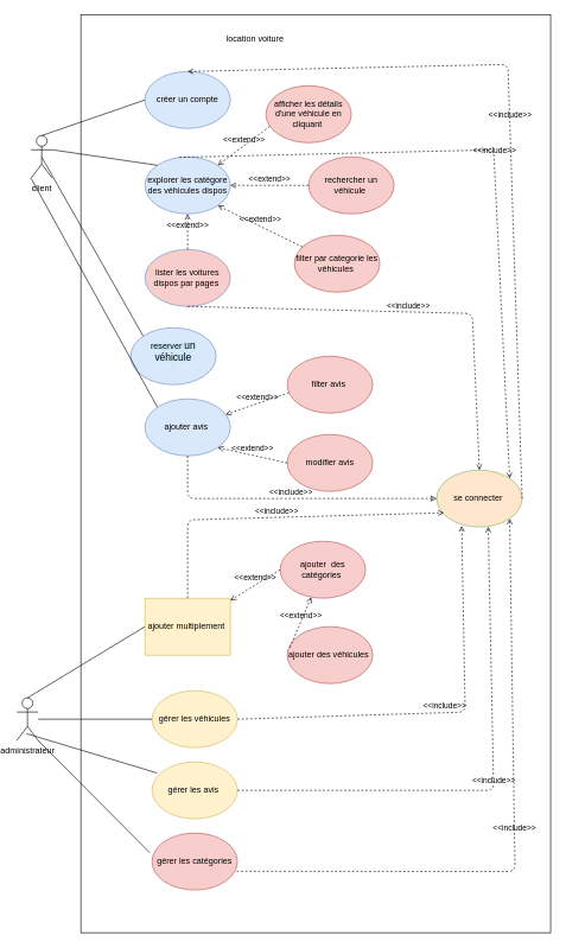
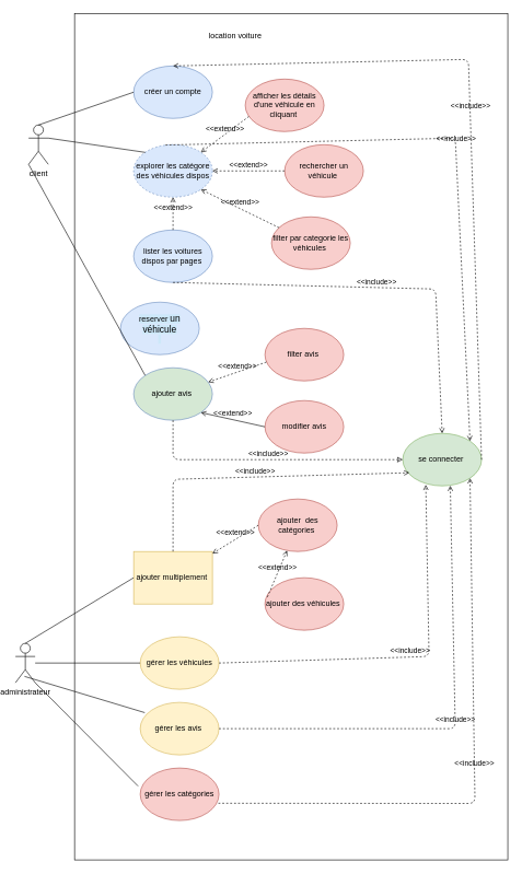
  <mxCell id="0" />
  <mxCell id="1" parent="0" />
  <mxCell id="2" value="&lt;span style=&quot;color: rgba(0, 0, 0, 0); font-family: monospace; font-size: 0px; text-align: start;&quot;&gt;%3CmxGraphModel%3E%3Croot%3E%3CmxCell%20id%3D%220%22%2F%3E%3CmxCell%20id%3D%221%22%20parent%3D%220%22%2F%3E%3CmxCell%20id%3D%222%22%20value%3D%22reserver%26amp%3Bnbsp%3B%26lt%3Bspan%20style%3D%26quot%3Bfont-family%3A%20%26amp%3Bquot%3BNunito%20Sans%26amp%3Bquot%3B%2C%20sans-serif%3B%20font-size%3A%2014px%3B%20text-align%3A%20start%3B%20background-color%3A%20rgb(255%2C%20255%2C%20255)%3B%26quot%3B%26gt%3Bun%20v%C3%A9hicule%26lt%3B%2Fspan%26gt%3B%26lt%3Bbr%26gt%3B%26amp%3Bnbsp%3B%22%20style%3D%22ellipse%3BwhiteSpace%3Dwrap%3Bhtml%3D1%3B%22%20vertex%3D%221%22%20parent%3D%221%22%3E%3CmxGeometry%20x%3D%22230%22%20y%3D%22330%22%20width%3D%22120%22%20height%3D%2280%22%20as%3D%22geometry%22%2F%3E%3C%2FmxCell%3E%3C%2Froot%3E%3C%2FmxGraphModel%3E&lt;/span&gt;" style="rounded=0;whiteSpace=wrap;html=1;" vertex="1" parent="1"><mxGeometry x="110" y="20" width="660" height="1290" as="geometry" /></mxCell>
  <mxCell id="3" value="location voiture" style="text;html=1;strokeColor=none;fillColor=none;align=center;verticalAlign=middle;whiteSpace=wrap;rounded=0;" vertex="1" parent="1"><mxGeometry x="310" y="40" width="90" height="30" as="geometry" /></mxCell>
  <mxCell id="4" value="client" style="shape=umlActor;verticalLabelPosition=bottom;verticalAlign=top;html=1;outlineConnect=0;" vertex="1" parent="1"><mxGeometry x="40" y="190" width="30" height="60" as="geometry" /></mxCell>
  <mxCell id="5" value="créer un compte" style="ellipse;whiteSpace=wrap;html=1;fillColor=#dae8fc;strokeColor=#6c8ebf;" vertex="1" parent="1"><mxGeometry x="200" y="100" width="120" height="80" as="geometry" /></mxCell>
- <mxCell id="6" value="explorer les catégore des véhicules dispos" style="ellipse;whiteSpace=wrap;html=1;fillColor=#dae8fc;strokeColor=#6c8ebf;" vertex="1" parent="1"><mxGeometry x="200" y="220" width="120" height="80" as="geometry" /></mxCell>
+ <mxCell id="6" value="explorer les catégore des véhicules dispos" style="ellipse;whiteSpace=wrap;html=1;fillColor=#dae8fc;strokeColor=#6c8ebf;dashed=1;" vertex="1" parent="1"><mxGeometry x="200" y="220" width="120" height="80" as="geometry" /></mxCell>
  <mxCell id="7" value="afficher les détails d'une véhicule en cliquant&amp;nbsp;&lt;span style=&quot;color: rgba(0, 0, 0, 0); font-family: monospace; font-size: 0px; text-align: start;&quot;&gt;%3CmxGraphModel%3E%3Croot%3E%3CmxCell%20id%3D%220%22%2F%3E%3CmxCell%20id%3D%221%22%20parent%3D%220%22%2F%3E%3CmxCell%20id%3D%222%22%20value%3D%22%22%20style%3D%22ellipse%3BwhiteSpace%3Dwrap%3Bhtml%3D1%3B%22%20vertex%3D%221%22%20parent%3D%221%22%3E%3CmxGeometry%20x%3D%22230%22%20y%3D%22140%22%20width%3D%22120%22%20height%3D%2280%22%20as%3D%22geometry%22%2F%3E%3C%2FmxCell%3E%3C%2Froot%3E%3C%2FmxGraphModel%3E&lt;/span&gt;" style="ellipse;whiteSpace=wrap;html=1;fillColor=#f8cecc;strokeColor=#b85450;" vertex="1" parent="1"><mxGeometry x="370" y="120" width="120" height="80" as="geometry" /></mxCell>
  <mxCell id="8" value="rechercher un véhicule&amp;nbsp;&lt;span style=&quot;color: rgba(0, 0, 0, 0); font-family: monospace; font-size: 0px; text-align: start;&quot;&gt;%3CmxGraphModel%3E%3Croot%3E%3CmxCell%20id%3D%220%22%2F%3E%3CmxCell%20id%3D%221%22%20parent%3D%220%22%2F%3E%3CmxCell%20id%3D%222%22%20value%3D%22reserver%26amp%3Bnbsp%3B%26lt%3Bspan%20style%3D%26quot%3Bfont-family%3A%20%26amp%3Bquot%3BNunito%20Sans%26amp%3Bquot%3B%2C%20sans-serif%3B%20font-size%3A%2014px%3B%20text-align%3A%20start%3B%20background-color%3A%20rgb(255%2C%20255%2C%20255)%3B%26quot%3B%26gt%3Bun%20v%C3%A9hicule%26lt%3B%2Fspan%26gt%3B%26lt%3Bbr%26gt%3B%26amp%3Bnbsp%3B%22%20style%3D%22ellipse%3BwhiteSpace%3Dwrap%3Bhtml%3D1%3B%22%20vertex%3D%221%22%20parent%3D%221%22%3E%3CmxGeometry%20x%3D%22230%22%20y%3D%22330%22%20width%3D%22120%22%20height%3D%2280%22%20as%3D%22geometry%22%2F%3E%3C%2FmxCell%3E%3C%2Froot%3E%3C%2FmxGraphModel%3E&lt;/span&gt;" style="ellipse;whiteSpace=wrap;html=1;fillColor=#f8cecc;strokeColor=#b85450;" vertex="1" parent="1"><mxGeometry x="430" y="220" width="120" height="80" as="geometry" /></mxCell>
  <mxCell id="9" value="&lt;span style=&quot;background-color: rgb(205, 232, 249);&quot;&gt;reserver&amp;nbsp;&lt;span style=&quot;font-family: &amp;quot;Nunito Sans&amp;quot;, sans-serif; font-size: 14px; text-align: start;&quot;&gt;un véhicule&lt;/span&gt;&lt;br&gt;&amp;nbsp;&lt;/span&gt;" style="ellipse;whiteSpace=wrap;html=1;fillColor=#dae8fc;strokeColor=#6c8ebf;" vertex="1" parent="1"><mxGeometry x="180" y="460" width="120" height="80" as="geometry" /></mxCell>
  <mxCell id="10" value="filter par categorie les véhicules&amp;nbsp;" style="ellipse;whiteSpace=wrap;html=1;fillColor=#f8cecc;strokeColor=#b85450;" vertex="1" parent="1"><mxGeometry x="410" y="330" width="120" height="80" as="geometry" /></mxCell>
- <mxCell id="11" value="ajouter avis&amp;nbsp;" style="ellipse;whiteSpace=wrap;html=1;fillColor=#dae8fc;strokeColor=#6c8ebf;" vertex="1" parent="1"><mxGeometry x="200" y="560" width="120" height="80" as="geometry" /></mxCell>
- <mxCell id="12" value="lister les voitures dispos par pages&amp;nbsp;" style="ellipse;whiteSpace=wrap;html=1;fillColor=#f8cecc;strokeColor=#6c8ebf;" vertex="1" parent="1"><mxGeometry x="200" y="350" width="120" height="80" as="geometry" /></mxCell>
+ <mxCell id="11" value="ajouter avis&amp;nbsp;" style="ellipse;whiteSpace=wrap;html=1;fillColor=#d5e8d4;strokeColor=#6c8ebf;" vertex="1" parent="1"><mxGeometry x="200" y="560" width="120" height="80" as="geometry" /></mxCell>
+ <mxCell id="12" value="lister les voitures dispos par pages&amp;nbsp;" style="ellipse;whiteSpace=wrap;html=1;fillColor=#dae8fc;strokeColor=#6c8ebf;" vertex="1" parent="1"><mxGeometry x="200" y="350" width="120" height="80" as="geometry" /></mxCell>
  <mxCell id="13" value="filter avis&amp;nbsp;" style="ellipse;whiteSpace=wrap;html=1;fillColor=#f8cecc;strokeColor=#b85450;" vertex="1" parent="1"><mxGeometry x="400" y="500" width="120" height="80" as="geometry" /></mxCell>
  <mxCell id="14" value="modifier avis" style="ellipse;whiteSpace=wrap;html=1;fillColor=#f8cecc;strokeColor=#b85450;" vertex="1" parent="1"><mxGeometry x="400" y="610" width="120" height="80" as="geometry" /></mxCell>
  <mxCell id="15" value="administrateur" style="shape=umlActor;verticalLabelPosition=bottom;verticalAlign=top;html=1;outlineConnect=0;" vertex="1" parent="1"><mxGeometry x="20" y="980" width="30" height="60" as="geometry" /></mxCell>
  <mxCell id="16" value="ajouter multiplement&amp;nbsp;" style="whiteSpace=wrap;html=1;fillColor=#fff2cc;strokeColor=#d6b656;rounded=0;" vertex="1" parent="1"><mxGeometry x="200" y="840" width="120" height="80" as="geometry" /></mxCell>
  <mxCell id="17" value="gérer les véhicules&lt;br&gt;" style="ellipse;whiteSpace=wrap;html=1;fillColor=#fff2cc;strokeColor=#d6b656;" vertex="1" parent="1"><mxGeometry x="210" y="970" width="120" height="80" as="geometry" /></mxCell>
  <mxCell id="18" value="gérer les avis&amp;nbsp;" style="ellipse;whiteSpace=wrap;html=1;fillColor=#fff2cc;strokeColor=#d6b656;" vertex="1" parent="1"><mxGeometry x="210" y="1070" width="120" height="80" as="geometry" /></mxCell>
  <mxCell id="19" value="gérer les catégories&lt;br&gt;" style="ellipse;whiteSpace=wrap;html=1;fillColor=#f8cecc;strokeColor=#b85450;" vertex="1" parent="1"><mxGeometry x="210" y="1170" width="120" height="80" as="geometry" /></mxCell>
  <mxCell id="20" value="" style="endArrow=none;html=1;exitX=0.5;exitY=0;exitDx=0;exitDy=0;exitPerimeter=0;entryX=0;entryY=0.5;entryDx=0;entryDy=0;" edge="1" parent="1" source="4" target="5"><mxGeometry width="50" height="50" relative="1" as="geometry"><mxPoint x="320" y="410" as="sourcePoint" /><mxPoint x="370" y="360" as="targetPoint" /></mxGeometry></mxCell>
  <mxCell id="21" value="" style="endArrow=none;html=1;exitX=1;exitY=0.333;exitDx=0;exitDy=0;exitPerimeter=0;entryX=0;entryY=0;entryDx=0;entryDy=0;" edge="1" parent="1" source="4" target="6"><mxGeometry width="50" height="50" relative="1" as="geometry"><mxPoint x="420" y="540" as="sourcePoint" /><mxPoint x="470" y="490" as="targetPoint" /></mxGeometry></mxCell>
- <mxCell id="22" value="" style="endArrow=none;html=1;exitX=0.5;exitY=0.5;exitDx=0;exitDy=0;exitPerimeter=0;entryX=0;entryY=0;entryDx=0;entryDy=0;" edge="1" parent="1" source="4" target="9"><mxGeometry width="50" height="50" relative="1" as="geometry"><mxPoint x="330" y="410" as="sourcePoint" /><mxPoint x="380" y="360" as="targetPoint" /></mxGeometry></mxCell>
  <mxCell id="23" value="" style="endArrow=none;html=1;exitX=0;exitY=1;exitDx=0;exitDy=0;exitPerimeter=0;entryX=0;entryY=0;entryDx=0;entryDy=0;" edge="1" parent="1" source="4" target="11"><mxGeometry width="50" height="50" relative="1" as="geometry"><mxPoint x="400" y="590" as="sourcePoint" /><mxPoint x="450" y="540" as="targetPoint" /></mxGeometry></mxCell>
  <mxCell id="24" value="&amp;lt;&amp;lt;extend&amp;gt;&amp;gt;" style="html=1;verticalAlign=bottom;labelBackgroundColor=none;endArrow=open;endFill=0;dashed=1;entryX=1;entryY=0;entryDx=0;entryDy=0;exitX=0.046;exitY=0.713;exitDx=0;exitDy=0;exitPerimeter=0;" edge="1" parent="1" source="7" target="6"><mxGeometry width="160" relative="1" as="geometry"><mxPoint x="380" y="370" as="sourcePoint" /><mxPoint x="540" y="370" as="targetPoint" /></mxGeometry></mxCell>
  <mxCell id="25" value="&amp;lt;&amp;lt;extend&amp;gt;&amp;gt;" style="html=1;verticalAlign=bottom;labelBackgroundColor=none;endArrow=open;endFill=0;dashed=1;entryX=1;entryY=0.5;entryDx=0;entryDy=0;exitX=0;exitY=0.5;exitDx=0;exitDy=0;" edge="1" parent="1" source="8" target="6"><mxGeometry width="160" relative="1" as="geometry"><mxPoint x="385.52" y="187.04" as="sourcePoint" /><mxPoint x="312.426" y="241.716" as="targetPoint" /></mxGeometry></mxCell>
  <mxCell id="26" value="&amp;lt;&amp;lt;extend&amp;gt;&amp;gt;" style="html=1;verticalAlign=bottom;labelBackgroundColor=none;endArrow=open;endFill=0;dashed=1;entryX=1;entryY=1;entryDx=0;entryDy=0;" edge="1" parent="1" source="10" target="6"><mxGeometry width="160" relative="1" as="geometry"><mxPoint x="395.52" y="197.04" as="sourcePoint" /><mxPoint x="322.426" y="251.716" as="targetPoint" /></mxGeometry></mxCell>
  <mxCell id="27" value="&amp;lt;&amp;lt;extend&amp;gt;&amp;gt;" style="html=1;verticalAlign=bottom;labelBackgroundColor=none;endArrow=open;endFill=0;dashed=1;entryX=0.5;entryY=1;entryDx=0;entryDy=0;exitX=0.5;exitY=0;exitDx=0;exitDy=0;" edge="1" parent="1" source="12" target="6"><mxGeometry width="160" relative="1" as="geometry"><mxPoint x="405.52" y="207.04" as="sourcePoint" /><mxPoint x="332.426" y="261.716" as="targetPoint" /></mxGeometry></mxCell>
  <mxCell id="28" value="&amp;lt;&amp;lt;extend&amp;gt;&amp;gt;" style="html=1;verticalAlign=bottom;labelBackgroundColor=none;endArrow=open;endFill=0;dashed=1;exitX=0.018;exitY=0.642;exitDx=0;exitDy=0;exitPerimeter=0;" edge="1" parent="1" source="13" target="11"><mxGeometry width="160" relative="1" as="geometry"><mxPoint x="460" y="480" as="sourcePoint" /><mxPoint x="620" y="480" as="targetPoint" /></mxGeometry></mxCell>
- <mxCell id="29" value="&amp;lt;&amp;lt;extend&amp;gt;&amp;gt;" style="html=1;verticalAlign=bottom;labelBackgroundColor=none;endArrow=open;endFill=0;dashed=1;entryX=1;entryY=1;entryDx=0;entryDy=0;exitX=0;exitY=0.5;exitDx=0;exitDy=0;" edge="1" parent="1" source="14" target="11"><mxGeometry width="160" relative="1" as="geometry"><mxPoint x="415.52" y="217.04" as="sourcePoint" /><mxPoint x="342.426" y="271.716" as="targetPoint" /></mxGeometry></mxCell>
+ <mxCell id="29" value="&amp;lt;&amp;lt;extend&amp;gt;&amp;gt;" style="html=1;verticalAlign=bottom;labelBackgroundColor=none;endArrow=open;endFill=0;dashed=0;entryX=1;entryY=1;entryDx=0;entryDy=0;exitX=0;exitY=0.5;exitDx=0;exitDy=0;" edge="1" parent="1" source="14" target="11"><mxGeometry width="160" relative="1" as="geometry"><mxPoint x="415.52" y="217.04" as="sourcePoint" /><mxPoint x="342.426" y="271.716" as="targetPoint" /></mxGeometry></mxCell>
  <mxCell id="30" value="" style="endArrow=none;html=1;exitX=0.5;exitY=0;exitDx=0;exitDy=0;exitPerimeter=0;entryX=0;entryY=0.5;entryDx=0;entryDy=0;" edge="1" parent="1" source="15" target="16"><mxGeometry width="50" height="50" relative="1" as="geometry"><mxPoint x="570" y="1050" as="sourcePoint" /><mxPoint x="620" y="1000" as="targetPoint" /></mxGeometry></mxCell>
  <mxCell id="31" value="" style="endArrow=none;html=1;entryX=0;entryY=0.5;entryDx=0;entryDy=0;" edge="1" parent="1" source="15" target="17"><mxGeometry width="50" height="50" relative="1" as="geometry"><mxPoint x="570" y="1050" as="sourcePoint" /><mxPoint x="620" y="1000" as="targetPoint" /></mxGeometry></mxCell>
  <mxCell id="32" value="" style="endArrow=none;html=1;exitX=0.458;exitY=0.839;exitDx=0;exitDy=0;exitPerimeter=0;entryX=0.058;entryY=0.195;entryDx=0;entryDy=0;entryPerimeter=0;" edge="1" parent="1" source="15" target="18"><mxGeometry width="50" height="50" relative="1" as="geometry"><mxPoint x="570" y="1050" as="sourcePoint" /><mxPoint x="620" y="1000" as="targetPoint" /></mxGeometry></mxCell>
  <mxCell id="33" value="" style="endArrow=none;html=1;entryX=-0.027;entryY=0.345;entryDx=0;entryDy=0;entryPerimeter=0;" edge="1" parent="1" target="19"><mxGeometry width="50" height="50" relative="1" as="geometry"><mxPoint x="50" y="1040" as="sourcePoint" /><mxPoint x="620" y="1000" as="targetPoint" /></mxGeometry></mxCell>
  <mxCell id="34" value="ajouter&amp;nbsp; des catégories&amp;nbsp;" style="ellipse;whiteSpace=wrap;html=1;fillColor=#f8cecc;strokeColor=#b85450;" vertex="1" parent="1"><mxGeometry x="390" y="760" width="120" height="80" as="geometry" /></mxCell>
  <mxCell id="35" value="ajouter des véhicules&amp;nbsp;" style="ellipse;whiteSpace=wrap;html=1;fillColor=#f8cecc;strokeColor=#b85450;" vertex="1" parent="1"><mxGeometry x="400" y="880" width="120" height="80" as="geometry" /></mxCell>
  <mxCell id="36" value="&amp;lt;&amp;lt;extend&amp;gt;&amp;gt;" style="html=1;verticalAlign=bottom;labelBackgroundColor=none;endArrow=open;endFill=0;dashed=1;exitX=0;exitY=0.5;exitDx=0;exitDy=0;" edge="1" parent="1" source="34" target="16"><mxGeometry width="160" relative="1" as="geometry"><mxPoint x="412.16" y="561.36" as="sourcePoint" /><mxPoint x="323.376" y="591.73" as="targetPoint" /></mxGeometry></mxCell>
  <mxCell id="37" value="&amp;lt;&amp;lt;extend&amp;gt;&amp;gt;" style="html=1;verticalAlign=bottom;labelBackgroundColor=none;endArrow=open;endFill=0;dashed=1;exitX=0.031;exitY=0.368;exitDx=0;exitDy=0;exitPerimeter=0;" edge="1" parent="1" source="35" target="34"><mxGeometry width="160" relative="1" as="geometry"><mxPoint x="422.16" y="571.36" as="sourcePoint" /><mxPoint x="333.376" y="601.73" as="targetPoint" /></mxGeometry></mxCell>
- <mxCell id="38" value="se connecter&amp;nbsp;" style="ellipse;whiteSpace=wrap;html=1;fillColor=#ffe6cc;strokeColor=#82b366;" vertex="1" parent="1"><mxGeometry x="610" y="660" width="120" height="80" as="geometry" /></mxCell>
+ <mxCell id="38" value="se connecter&amp;nbsp;" style="ellipse;whiteSpace=wrap;html=1;fillColor=#d5e8d4;strokeColor=#82b366;" vertex="1" parent="1"><mxGeometry x="610" y="660" width="120" height="80" as="geometry" /></mxCell>
  <mxCell id="39" value="&amp;lt;&amp;lt;include&amp;gt;&amp;gt;" style="html=1;verticalAlign=bottom;labelBackgroundColor=none;endArrow=open;endFill=0;dashed=1;exitX=1;exitY=0.5;exitDx=0;exitDy=0;entryX=0.5;entryY=0;entryDx=0;entryDy=0;" edge="1" parent="1" source="38" target="5"><mxGeometry width="160" relative="1" as="geometry"><mxPoint x="470" y="390" as="sourcePoint" /><mxPoint x="630" y="390" as="targetPoint" /><Array as="points"><mxPoint x="710" y="90" /></Array></mxGeometry></mxCell>
  <mxCell id="40" value="&amp;lt;&amp;lt;include&amp;gt;&amp;gt;" style="html=1;verticalAlign=bottom;labelBackgroundColor=none;endArrow=open;endFill=0;dashed=1;entryX=1;entryY=0;entryDx=0;entryDy=0;exitX=0.404;exitY=0.007;exitDx=0;exitDy=0;exitPerimeter=0;" edge="1" parent="1" source="6" target="38"><mxGeometry width="160" relative="1" as="geometry"><mxPoint x="280" y="220" as="sourcePoint" /><mxPoint x="630" y="390" as="targetPoint" /><Array as="points"><mxPoint x="690" y="210" /></Array></mxGeometry></mxCell>
  <mxCell id="41" value="&amp;lt;&amp;lt;include&amp;gt;&amp;gt;" style="html=1;verticalAlign=bottom;labelBackgroundColor=none;endArrow=open;endFill=0;dashed=1;exitX=0.5;exitY=1;exitDx=0;exitDy=0;entryX=0.5;entryY=0;entryDx=0;entryDy=0;" edge="1" parent="1" source="12" target="38"><mxGeometry width="160" relative="1" as="geometry"><mxPoint x="470" y="450" as="sourcePoint" /><mxPoint x="630" y="450" as="targetPoint" /><Array as="points"><mxPoint x="660" y="440" /></Array></mxGeometry></mxCell>
  <mxCell id="42" value="&amp;lt;&amp;lt;include&amp;gt;&amp;gt;" style="html=1;verticalAlign=bottom;labelBackgroundColor=none;endArrow=classic;endFill=0;dashed=1;exitX=0.5;exitY=1;exitDx=0;exitDy=0;entryX=0;entryY=0.5;entryDx=0;entryDy=0;" edge="1" parent="1" source="11" target="38"><mxGeometry width="160" relative="1" as="geometry"><mxPoint x="270" y="440" as="sourcePoint" /><mxPoint x="670" y="740" as="targetPoint" /><Array as="points"><mxPoint x="260" y="700" /></Array></mxGeometry></mxCell>
  <mxCell id="43" value="&amp;lt;&amp;lt;include&amp;gt;&amp;gt;" style="html=1;verticalAlign=bottom;labelBackgroundColor=none;endArrow=open;endFill=0;dashed=1;exitX=0.5;exitY=0;exitDx=0;exitDy=0;" edge="1" parent="1" source="16"><mxGeometry width="160" relative="1" as="geometry"><mxPoint x="245" y="900" as="sourcePoint" /><mxPoint x="620" y="720" as="targetPoint" /><Array as="points"><mxPoint x="260" y="730" /></Array></mxGeometry></mxCell>
  <mxCell id="44" value="&amp;lt;&amp;lt;include&amp;gt;&amp;gt;" style="html=1;verticalAlign=bottom;labelBackgroundColor=none;endArrow=open;endFill=0;dashed=1;exitX=0.5;exitY=1;exitDx=0;exitDy=0;entryX=0.292;entryY=0.979;entryDx=0;entryDy=0;entryPerimeter=0;" edge="1" parent="1" target="38"><mxGeometry width="160" relative="1" as="geometry"><mxPoint x="330" y="1010" as="sourcePoint" /><mxPoint x="740" y="1110" as="targetPoint" /><Array as="points"><mxPoint x="650" y="1000" /></Array></mxGeometry></mxCell>
  <mxCell id="45" value="&amp;lt;&amp;lt;include&amp;gt;&amp;gt;" style="html=1;verticalAlign=bottom;labelBackgroundColor=none;endArrow=open;endFill=0;dashed=1;exitX=1;exitY=0.5;exitDx=0;exitDy=0;entryX=0.603;entryY=0.996;entryDx=0;entryDy=0;entryPerimeter=0;" edge="1" parent="1" source="18" target="38"><mxGeometry width="160" relative="1" as="geometry"><mxPoint x="340" y="1020" as="sourcePoint" /><mxPoint x="655.04" y="748.32" as="targetPoint" /><Array as="points"><mxPoint x="690" y="1110" /></Array></mxGeometry></mxCell>
  <mxCell id="46" value="&amp;lt;&amp;lt;include&amp;gt;&amp;gt;" style="html=1;verticalAlign=bottom;labelBackgroundColor=none;endArrow=open;endFill=0;dashed=1;exitX=0.992;exitY=0.671;exitDx=0;exitDy=0;entryX=1;entryY=1;entryDx=0;entryDy=0;exitPerimeter=0;" edge="1" parent="1" source="19" target="38"><mxGeometry width="160" relative="1" as="geometry"><mxPoint x="340" y="1120" as="sourcePoint" /><mxPoint x="680" y="750" as="targetPoint" /><Array as="points"><mxPoint x="720" y="1224" /></Array></mxGeometry></mxCell>
